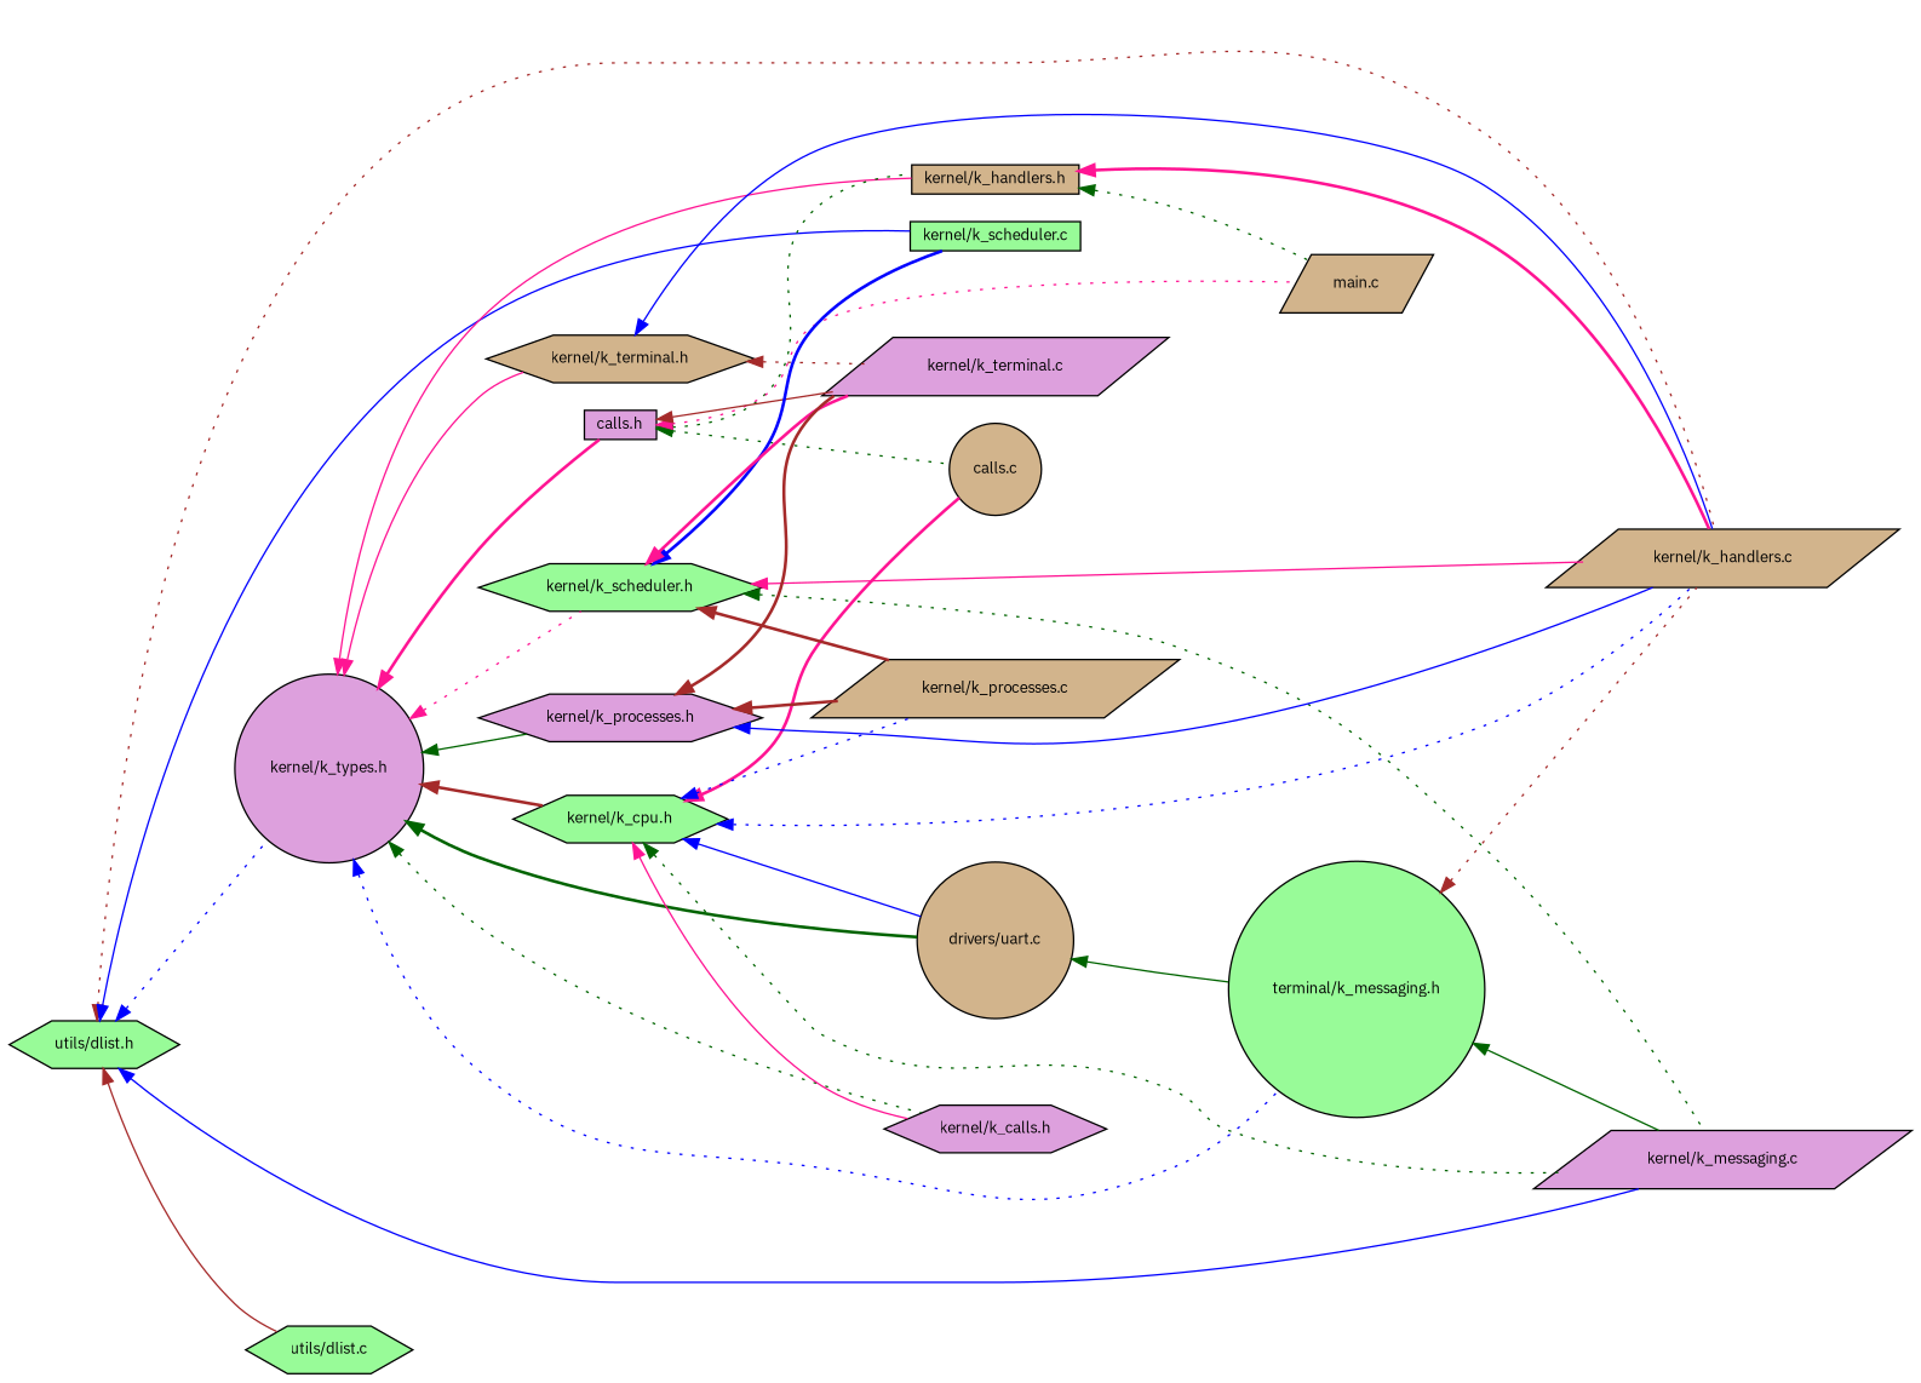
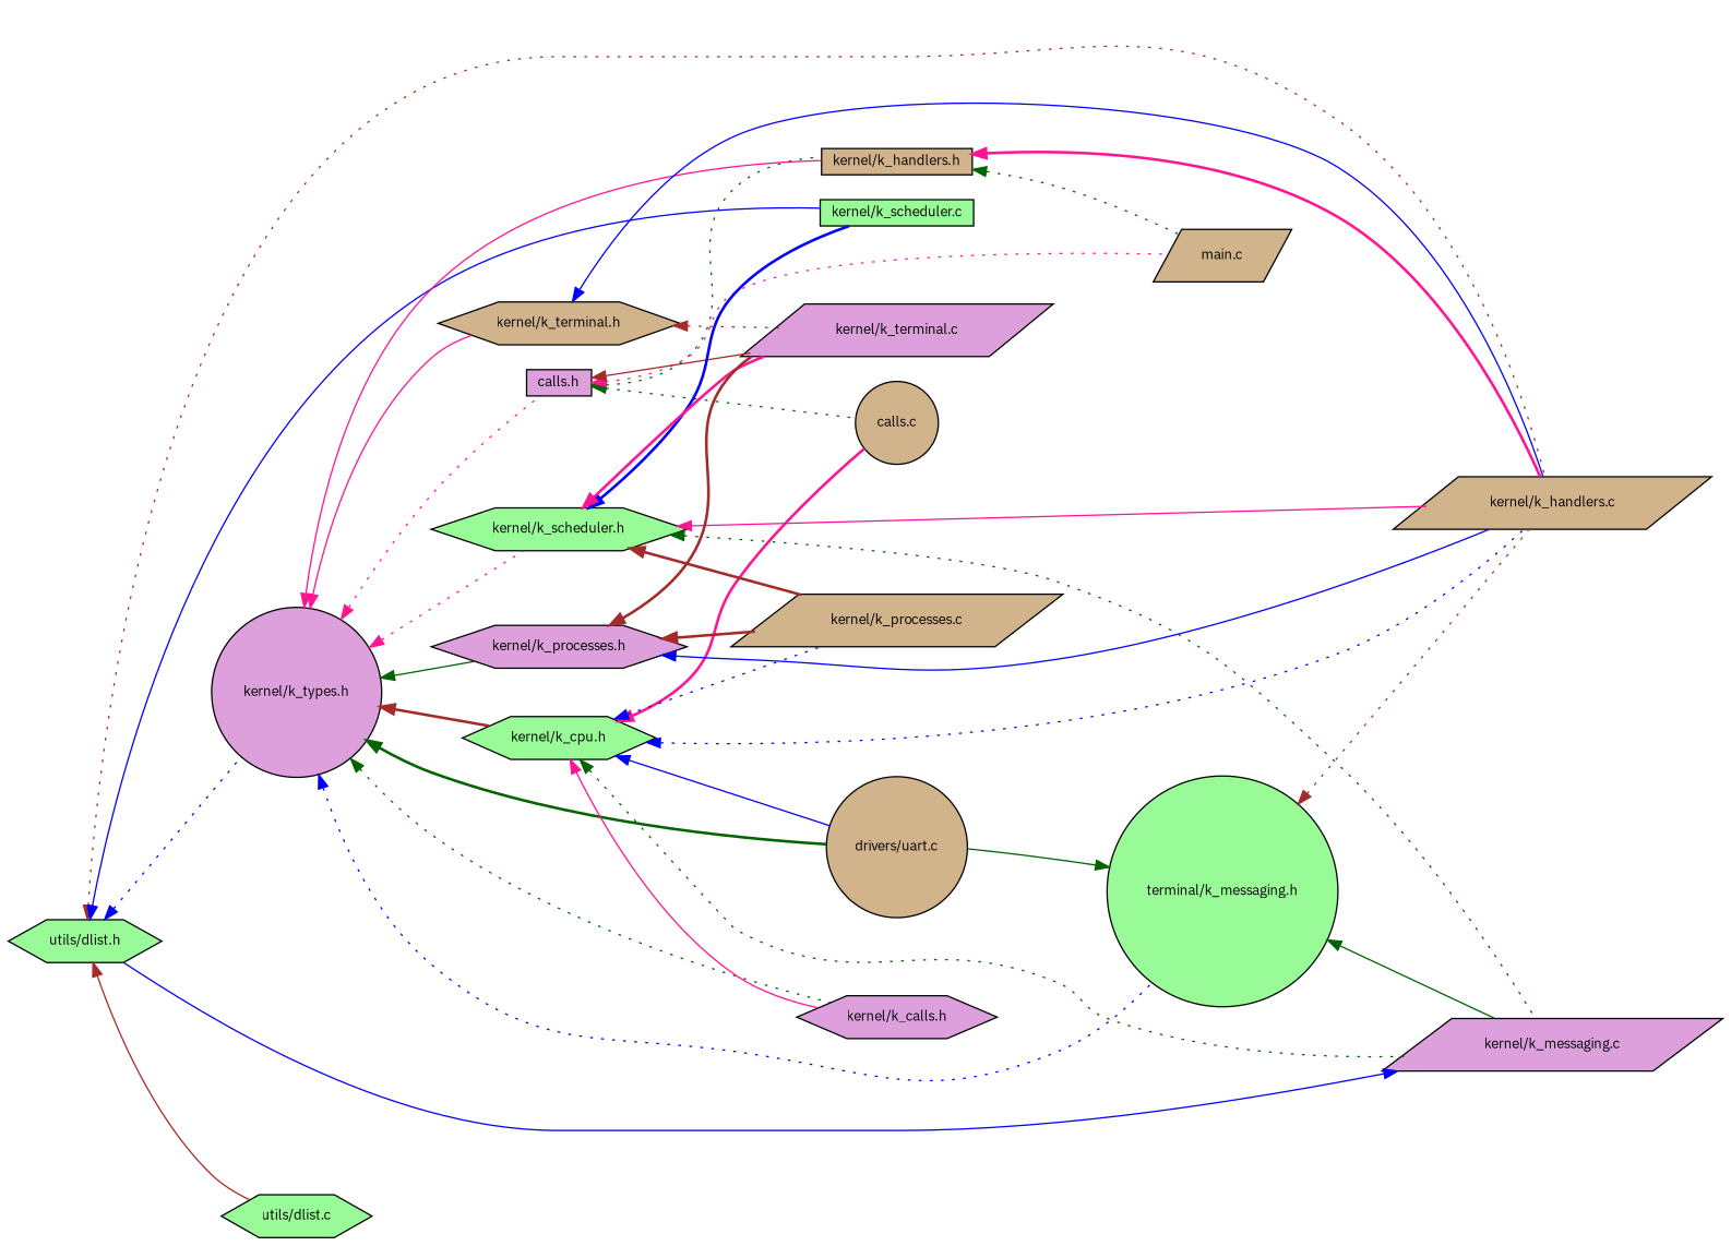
  digraph {
    fontname="IBM Plex Sans"
    rankdir=LR
    node [color=black fillcolor=tan fontname="IBM Plex Sans" fontsize=10 shape=hexagon style=filled]
    edge [color=blue dir=back fontname="IBM Plex Sans" fontsize=10 labelfontname=Helvetica labelfontsize=10 style=dotted]
    n1 [fillcolor=palegreen fontcolor=black height=0.2 label="utils/dlist.h" width=0.4]
    n2 [fillcolor=plum height=0.2 label="kernel/k_types.h" shape=circle width=0.4]
    n3 [height=0.2 label="kernel/k_handlers.c" shape=parallelogram width=0.4]
    n4 [fillcolor=plum height=0.2 label="kernel/k_messaging.c" shape=parallelogram width=0.4]
    n5 [fillcolor=palegreen height=0.2 label="kernel/k_scheduler.c" shape=box width=0.4]
    n6 [fillcolor=palegreen height=0.2 label="utils/dlist.c" width=0.4]
    n7 [fillcolor=plum height=0.2 label="calls.h" shape=box width=0.4]
    n8 [height=0.2 label="kernel/k_handlers.h" shape=box width=0.4]
    n9 [height=0.2 label="drivers/uart.c" shape=circle width=0.4]
    n10 [fillcolor=plum height=0.2 label="kernel/k_calls.h" width=0.4]
    n11 [fillcolor=palegreen height=0.2 label="kernel/k_cpu.h" width=0.4]
    n12 [fillcolor=palegreen height=0.2 label="kernel/k_scheduler.h" width=0.4]
    n13 [fillcolor=plum height=0.2 label="kernel/k_processes.h" width=0.4]
    n14 [fillcolor=palegreen height=0.2 label="terminal/k_messaging.h" shape=circle width=0.4]
    n15 [height=0.2 label="kernel/k_terminal.h" width=0.4]
    n16 [height=0.2 label="calls.c" shape=circle width=0.4]
    n17 [height=0.2 label="main.c" shape=parallelogram width=0.4]
    n18 [fillcolor=plum height=0.2 label="kernel/k_terminal.c" shape=parallelogram width=0.4]
    n19 [height=0.2 label="kernel/k_processes.c" shape=parallelogram width=0.4]
    n1 -> n2
    n1 -> n3 [color=brown]
-   n1 -> n4 [style=solid]
+   n4 -> n1 [style=solid]
    n1 -> n5 [style=solid]
    n1 -> n6 [color=brown style=solid]
-   n2 -> n7 [color=deeppink style=bold]
+   n2 -> n7 [color=deeppink]
    n2 -> n8 [color=deeppink style=solid]
    n2 -> n9 [color=darkgreen style=bold]
    n2 -> n10 [color=darkgreen]
    n2 -> n11 [color=brown style=bold]
    n2 -> n12 [color=deeppink]
    n2 -> n13 [color=darkgreen style=solid]
    n2 -> n14
    n2 -> n15 [color=deeppink style=solid]
    n7 -> n8 [color=darkgreen]
    n7 -> n16 [color=darkgreen]
    n7 -> n17 [color=deeppink]
    n7 -> n18 [color=brown style=solid]
    n8 -> n3 [color=deeppink style=bold]
    n8 -> n17 [color=darkgreen]
    n11 -> n3
    n11 -> n4 [color=darkgreen]
    n11 -> n9 [style=solid]
    n11 -> n10 [color=deeppink style=solid]
    n11 -> n16 [color=deeppink style=bold]
    n11 -> n19
    n12 -> n3 [color=deeppink style=solid]
    n12 -> n4 [color=darkgreen]
    n12 -> n5 [style=bold]
    n12 -> n18 [color=deeppink style=bold]
    n12 -> n19 [color=brown style=bold]
    n13 -> n3 [style=solid]
    n13 -> n18 [color=brown style=bold]
    n13 -> n19 [color=brown style=bold]
    n14 -> n3 [color=brown]
    n14 -> n4 [color=darkgreen style=solid]
-   n9 -> n14 [color=darkgreen style=solid]
+   n14 -> n9 [color=darkgreen style=solid]
    n15 -> n3 [style=solid]
    n15 -> n18 [color=brown]
  }
